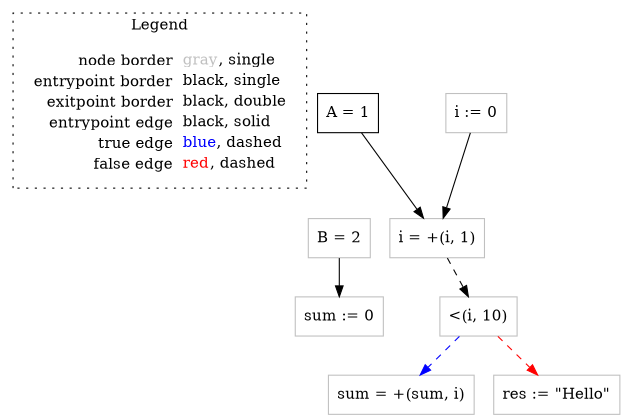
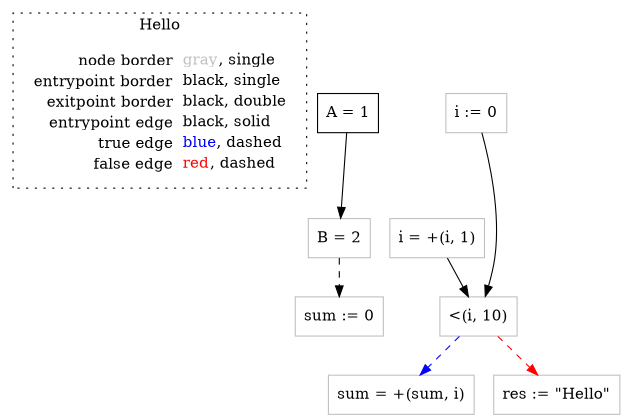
  digraph {
    node [shape=rect color=gray]
    edge [color=black]
    n1 [label=<<table border="0" cellpadding="2" cellspacing="0" cellborder="0"><tr><td align="right">node border&nbsp;</td><td align="left"><font color="gray">gray</font>, single</td></tr><tr><td align="right">entrypoint border&nbsp;</td><td align="left"><font color="black">black</font>, single</td></tr><tr><td align="right">exitpoint border&nbsp;</td><td align="left"><font color="black">black</font>, double</td></tr><tr><td align="right">entrypoint edge&nbsp;</td><td align="left"><font color="black">black</font>, solid</td></tr><tr><td align="right">true edge&nbsp;</td><td align="left"><font color="blue">blue</font>, dashed</td></tr><tr><td align="right">false edge&nbsp;</td><td align="left"><font color="red">red</font>, dashed</td></tr></table>> shape=plaintext color=""]
    n2 [color=black label=<A = 1>]
    n3 [label=<B = 2>]
    n4 [label=<sum := 0>]
    n5 [label=<sum = +(sum, i)>]
    n6 [label=<i = +(i, 1)>]
    n7 [label=<&lt;(i, 10)>]
    n8 [label=<i := 0>]
    n9 [label=<res := &quot;Hello&quot;>]
    subgraph cluster_1 {
-     label=Legend
+     label=Hello
      style=dotted
      n1
    }
-   n2 -> n6
-   n3 -> n4
-   n6 -> n7 [style=dashed]
+   n2 -> n3
+   n3 -> n4 [style=dashed]
+   n6 -> n7
    n7 -> n5 [color=blue style=dashed]
    n7 -> n9 [color=red style=dashed]
-   n8 -> n6
+   n8 -> n7
  }
